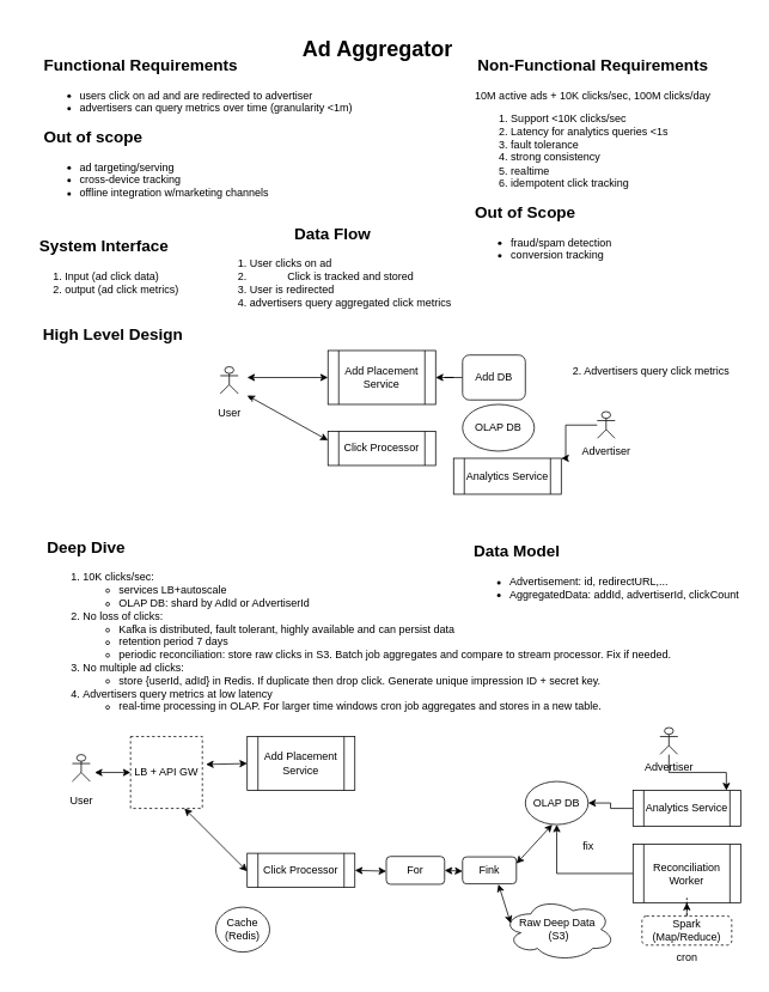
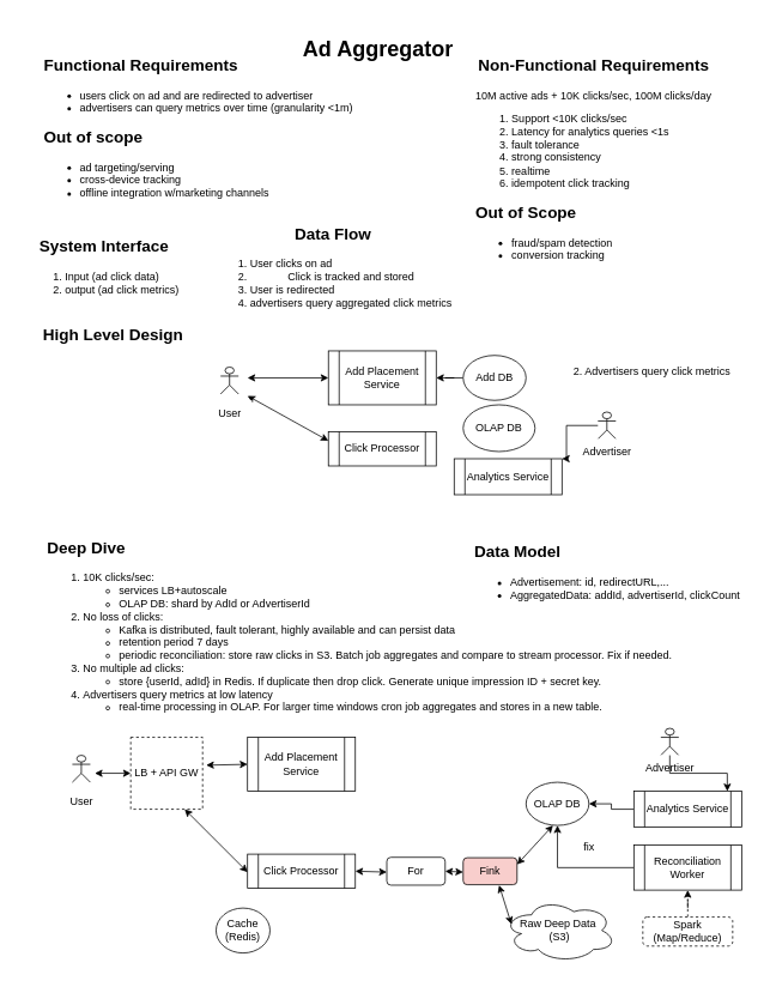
  <mxCell id="0" />
  <mxCell id="1" parent="0" />
  <mxCell id="2" value="&lt;h1&gt;Ad Aggregator&lt;/h1&gt;" style="text;html=1;align=center;verticalAlign=middle;resizable=0;points=[];autosize=1;strokeColor=none;fillColor=none;" vertex="1" parent="1"><mxGeometry x="325" y="20" width="190" height="70" as="geometry" /></mxCell>
  <mxCell id="3" value="&lt;h2 style=&quot;text-align: left;&quot;&gt;Functional Requirements&lt;/h2&gt;&lt;div&gt;&lt;ul&gt;&lt;li style=&quot;text-align: left;&quot;&gt;users click on ad and are redirected to advertiser&lt;/li&gt;&lt;li style=&quot;text-align: left;&quot;&gt;advertisers can query metrics over time (granularity &amp;lt;1m)&lt;/li&gt;&lt;/ul&gt;&lt;h2 style=&quot;text-align: left;&quot;&gt;Out of scope&lt;/h2&gt;&lt;/div&gt;&lt;div style=&quot;&quot;&gt;&lt;ul&gt;&lt;li style=&quot;text-align: left;&quot;&gt;ad targeting/serving&lt;/li&gt;&lt;li style=&quot;text-align: left;&quot;&gt;cross-device tracking&lt;/li&gt;&lt;li style=&quot;text-align: left;&quot;&gt;offline integration w/marketing channels&lt;/li&gt;&lt;/ul&gt;&lt;/div&gt;" style="text;html=1;align=center;verticalAlign=middle;resizable=0;points=[];autosize=1;strokeColor=none;fillColor=none;" vertex="1" parent="1"><mxGeometry x="35" y="40" width="370" height="200" as="geometry" /></mxCell>
  <mxCell id="4" value="&lt;h2&gt;Non-Functional Requirements&lt;/h2&gt;&lt;div&gt;10M active ads + 10K clicks/sec, 100M clicks/day&lt;/div&gt;&lt;div&gt;&lt;ol&gt;&lt;li style=&quot;text-align: left;&quot;&gt;Support &amp;lt;10K clicks/sec&lt;/li&gt;&lt;li style=&quot;text-align: left;&quot;&gt;Latency for analytics queries &amp;lt;1s&lt;/li&gt;&lt;li style=&quot;text-align: left;&quot;&gt;fault tolerance&lt;/li&gt;&lt;li style=&quot;text-align: left;&quot;&gt;strong consistency&lt;/li&gt;&lt;li style=&quot;text-align: left;&quot;&gt;realtime&lt;/li&gt;&lt;li style=&quot;text-align: left;&quot;&gt;idempotent click tracking&lt;/li&gt;&lt;/ol&gt;&lt;h2 style=&quot;text-align: left;&quot;&gt;Out of Scope&lt;/h2&gt;&lt;/div&gt;&lt;div&gt;&lt;ul&gt;&lt;li style=&quot;text-align: left;&quot;&gt;fraud/spam detection&lt;/li&gt;&lt;li style=&quot;text-align: left;&quot;&gt;conversion tracking&lt;/li&gt;&lt;/ul&gt;&lt;/div&gt;" style="text;html=1;align=center;verticalAlign=middle;resizable=0;points=[];autosize=1;strokeColor=none;fillColor=none;" vertex="1" parent="1"><mxGeometry x="515" y="40" width="290" height="270" as="geometry" /></mxCell>
  <mxCell id="5" value="&lt;h2&gt;System Interface&lt;/h2&gt;&lt;div&gt;&lt;ol&gt;&lt;li style=&quot;text-align: left;&quot;&gt;&lt;span style=&quot;background-color: transparent; color: light-dark(rgb(0, 0, 0), rgb(255, 255, 255));&quot;&gt;Input (ad click data)&lt;/span&gt;&lt;/li&gt;&lt;li style=&quot;text-align: left;&quot;&gt;&lt;span style=&quot;background-color: transparent; color: light-dark(rgb(0, 0, 0), rgb(255, 255, 255));&quot;&gt;output (ad click metrics)&lt;/span&gt;&lt;/li&gt;&lt;/ol&gt;&lt;/div&gt;" style="text;html=1;align=center;verticalAlign=middle;resizable=0;points=[];autosize=1;strokeColor=none;fillColor=none;" vertex="1" parent="1"><mxGeometry x="20" y="240" width="190" height="110" as="geometry" /></mxCell>
  <mxCell id="6" value="&lt;h2&gt;Data Flow&lt;/h2&gt;&lt;div&gt;&lt;ol&gt;&lt;li style=&quot;text-align: left;&quot;&gt;User clicks on ad&lt;/li&gt;&lt;li&gt;Click is tracked and stored&lt;/li&gt;&lt;li style=&quot;text-align: left;&quot;&gt;User is redirected&lt;/li&gt;&lt;li style=&quot;text-align: left;&quot;&gt;advertisers query aggregated click metrics&lt;/li&gt;&lt;/ol&gt;&lt;/div&gt;" style="text;html=1;align=center;verticalAlign=middle;resizable=0;points=[];autosize=1;strokeColor=none;fillColor=none;" vertex="1" parent="1"><mxGeometry x="225" y="230" width="290" height="130" as="geometry" /></mxCell>
  <mxCell id="7" value="&lt;h2&gt;High Level Design&lt;/h2&gt;" style="text;html=1;align=center;verticalAlign=middle;resizable=0;points=[];autosize=1;strokeColor=none;fillColor=none;" vertex="1" parent="1"><mxGeometry x="35" y="343" width="180" height="60" as="geometry" /></mxCell>
  <mxCell id="8" value="Actor" style="shape=umlActor;verticalLabelPosition=bottom;verticalAlign=top;html=1;outlineConnect=0;" vertex="1" parent="1"><mxGeometry x="245" y="408" width="20" height="30" as="geometry" /></mxCell>
  <mxCell id="9" value="Add Placement Service" style="shape=process;whiteSpace=wrap;html=1;backgroundOutline=1;" vertex="1" parent="1"><mxGeometry x="365" y="390" width="120" height="60" as="geometry" /></mxCell>
  <mxCell id="10" value="" style="edgeStyle=orthogonalEdgeStyle;rounded=0;orthogonalLoop=1;jettySize=auto;html=1;" edge="1" parent="1" source="11" target="9"><mxGeometry relative="1" as="geometry" /></mxCell>
- <mxCell id="11" value="Add DB" style="whiteSpace=wrap;html=1;rounded=1;" vertex="1" parent="1"><mxGeometry x="515" y="395" width="70" height="50" as="geometry" /></mxCell>
+ <mxCell id="11" value="Add DB" style="ellipse;whiteSpace=wrap;html=1;" vertex="1" parent="1"><mxGeometry x="515" y="395" width="70" height="50" as="geometry" /></mxCell>
  <mxCell id="12" value="" style="endArrow=classic;startArrow=classic;html=1;rounded=0;" edge="1" parent="1"><mxGeometry width="50" height="50" relative="1" as="geometry"><mxPoint x="275" y="420" as="sourcePoint" /><mxPoint x="365" y="420" as="targetPoint" /></mxGeometry></mxCell>
  <mxCell id="13" value="Click Processor" style="shape=process;whiteSpace=wrap;html=1;backgroundOutline=1;" vertex="1" parent="1"><mxGeometry x="365" y="480" width="120" height="38" as="geometry" /></mxCell>
  <mxCell id="14" value="" style="endArrow=classic;startArrow=classic;html=1;rounded=0;" edge="1" parent="1"><mxGeometry width="50" height="50" relative="1" as="geometry"><mxPoint x="275" y="440" as="sourcePoint" /><mxPoint x="365" y="490" as="targetPoint" /></mxGeometry></mxCell>
  <mxCell id="15" value="2. Advertisers query click metrics" style="text;html=1;align=center;verticalAlign=middle;resizable=0;points=[];autosize=1;strokeColor=none;fillColor=none;" vertex="1" parent="1"><mxGeometry x="625" y="398" width="200" height="30" as="geometry" /></mxCell>
  <mxCell id="16" value="" style="edgeStyle=orthogonalEdgeStyle;rounded=0;orthogonalLoop=1;jettySize=auto;html=1;" edge="1" parent="1" source="17" target="20"><mxGeometry relative="1" as="geometry"><Array as="points"><mxPoint x="630" y="473" /><mxPoint x="630" y="510" /></Array></mxGeometry></mxCell>
  <mxCell id="17" value="Actor" style="shape=umlActor;verticalLabelPosition=bottom;verticalAlign=top;html=1;outlineConnect=0;" vertex="1" parent="1"><mxGeometry x="665" y="458" width="20" height="30" as="geometry" /></mxCell>
  <mxCell id="18" value="Advertiser" style="text;html=1;align=center;verticalAlign=middle;resizable=0;points=[];autosize=1;strokeColor=none;fillColor=default;" vertex="1" parent="1"><mxGeometry x="635" y="488" width="80" height="30" as="geometry" /></mxCell>
  <mxCell id="19" value="User" style="text;html=1;align=center;verticalAlign=middle;resizable=0;points=[];autosize=1;strokeColor=none;fillColor=default;" vertex="1" parent="1"><mxGeometry x="230" y="445" width="50" height="30" as="geometry" /></mxCell>
  <mxCell id="20" value="Analytics Service" style="shape=process;whiteSpace=wrap;html=1;backgroundOutline=1;" vertex="1" parent="1"><mxGeometry x="505" y="510" width="120" height="40" as="geometry" /></mxCell>
  <mxCell id="21" value="OLAP DB" style="ellipse;whiteSpace=wrap;html=1;" vertex="1" parent="1"><mxGeometry x="515" y="450" width="80" height="52" as="geometry" /></mxCell>
  <mxCell id="22" value="&lt;h2 style=&quot;text-align: left;&quot;&gt;Deep Dive&lt;/h2&gt;&lt;div&gt;&lt;ol&gt;&lt;li style=&quot;text-align: left;&quot;&gt;10K clicks/sec:&lt;/li&gt;&lt;ul&gt;&lt;li style=&quot;text-align: left;&quot;&gt;services LB+autoscale&lt;/li&gt;&lt;li style=&quot;text-align: left;&quot;&gt;OLAP DB: shard by AdId or AdvertiserId&lt;/li&gt;&lt;/ul&gt;&lt;li style=&quot;text-align: left;&quot;&gt;No loss of clicks:&lt;/li&gt;&lt;ul&gt;&lt;li style=&quot;text-align: left;&quot;&gt;Kafka is distributed, fault tolerant, highly available and can persist data&lt;/li&gt;&lt;li style=&quot;text-align: left;&quot;&gt;retention period 7 days&lt;/li&gt;&lt;li style=&quot;text-align: left;&quot;&gt;periodic reconciliation: store raw clicks in S3. Batch job aggregates and compare to stream processor. Fix if needed.&lt;/li&gt;&lt;/ul&gt;&lt;li style=&quot;text-align: left;&quot;&gt;No multiple ad clicks:&lt;/li&gt;&lt;ul&gt;&lt;li style=&quot;text-align: left;&quot;&gt;store {userId, adId} in Redis. If duplicate then drop click. Generate unique impression ID + secret key.&lt;/li&gt;&lt;/ul&gt;&lt;li style=&quot;text-align: left;&quot;&gt;Advertisers query metrics at low latency&lt;/li&gt;&lt;ul&gt;&lt;li style=&quot;text-align: left;&quot;&gt;real-time processing in OLAP. For larger time windows cron job aggregates and stores in a new table.&lt;/li&gt;&lt;/ul&gt;&lt;/ol&gt;&lt;/div&gt;" style="text;html=1;align=center;verticalAlign=middle;whiteSpace=wrap;rounded=0;" vertex="1" parent="1"><mxGeometry x="35" y="640" width="730" height="110" as="geometry" /></mxCell>
  <mxCell id="23" value="&lt;h2 style=&quot;text-align: left;&quot;&gt;Data Model&lt;/h2&gt;&lt;div&gt;&lt;ul&gt;&lt;li style=&quot;text-align: left;&quot;&gt;Advertisement: id, redirectURL,...&lt;/li&gt;&lt;li style=&quot;text-align: left;&quot;&gt;AggregatedData: addId, advertiserId, clickCount&lt;/li&gt;&lt;/ul&gt;&lt;/div&gt;" style="text;html=1;align=center;verticalAlign=middle;resizable=0;points=[];autosize=1;strokeColor=none;fillColor=none;" vertex="1" parent="1"><mxGeometry x="515" y="580" width="320" height="110" as="geometry" /></mxCell>
  <mxCell id="24" value="Actor" style="shape=umlActor;verticalLabelPosition=bottom;verticalAlign=top;html=1;outlineConnect=0;" vertex="1" parent="1"><mxGeometry x="80" y="840" width="20" height="30" as="geometry" /></mxCell>
  <mxCell id="25" value="User" style="text;html=1;align=center;verticalAlign=middle;resizable=0;points=[];autosize=1;strokeColor=none;fillColor=default;" vertex="1" parent="1"><mxGeometry x="65" y="877" width="50" height="30" as="geometry" /></mxCell>
  <mxCell id="26" value="" style="endArrow=classic;startArrow=classic;html=1;rounded=0;" edge="1" parent="1" target="27"><mxGeometry width="50" height="50" relative="1" as="geometry"><mxPoint x="105" y="860" as="sourcePoint" /><mxPoint x="185" y="860" as="targetPoint" /></mxGeometry></mxCell>
  <mxCell id="27" value="LB + API GW" style="whiteSpace=wrap;html=1;aspect=fixed;dashed=1;" vertex="1" parent="1"><mxGeometry x="145" y="820" width="80" height="80" as="geometry" /></mxCell>
  <mxCell id="28" value="Add Placement Service" style="shape=process;whiteSpace=wrap;html=1;backgroundOutline=1;" vertex="1" parent="1"><mxGeometry x="275" y="820" width="120" height="60" as="geometry" /></mxCell>
  <mxCell id="29" value="Click Processor" style="shape=process;whiteSpace=wrap;html=1;backgroundOutline=1;" vertex="1" parent="1"><mxGeometry x="275" y="950" width="120" height="38" as="geometry" /></mxCell>
  <mxCell id="30" value="Cache (Redis)" style="ellipse;whiteSpace=wrap;html=1;" vertex="1" parent="1"><mxGeometry x="240" y="1010" width="60" height="50" as="geometry" /></mxCell>
  <mxCell id="31" value="" style="endArrow=classic;startArrow=classic;html=1;rounded=0;exitX=0.75;exitY=1;exitDx=0;exitDy=0;" edge="1" parent="1" source="27"><mxGeometry width="50" height="50" relative="1" as="geometry"><mxPoint x="225" y="1020" as="sourcePoint" /><mxPoint x="275" y="970" as="targetPoint" /></mxGeometry></mxCell>
  <mxCell id="32" value="" style="endArrow=classic;startArrow=classic;html=1;rounded=0;exitX=1.05;exitY=0.388;exitDx=0;exitDy=0;exitPerimeter=0;" edge="1" parent="1" source="27"><mxGeometry width="50" height="50" relative="1" as="geometry"><mxPoint x="225" y="900" as="sourcePoint" /><mxPoint x="275" y="850" as="targetPoint" /></mxGeometry></mxCell>
  <mxCell id="33" value="For" style="rounded=1;whiteSpace=wrap;html=1;" vertex="1" parent="1"><mxGeometry x="430" y="953.5" width="65" height="31" as="geometry" /></mxCell>
- <mxCell id="34" value="Fink" style="rounded=1;whiteSpace=wrap;html=1;" vertex="1" parent="1"><mxGeometry x="515" y="954" width="60" height="30" as="geometry" /></mxCell>
+ <mxCell id="34" value="Fink" style="rounded=1;whiteSpace=wrap;html=1;fillColor=#f8cecc;" vertex="1" parent="1"><mxGeometry x="515" y="954" width="60" height="30" as="geometry" /></mxCell>
  <mxCell id="35" value="OLAP DB" style="ellipse;whiteSpace=wrap;html=1;" vertex="1" parent="1"><mxGeometry x="585" y="870" width="70" height="48" as="geometry" /></mxCell>
  <mxCell id="36" value="Actor" style="shape=umlActor;verticalLabelPosition=bottom;verticalAlign=top;html=1;outlineConnect=0;" vertex="1" parent="1"><mxGeometry x="735" y="810" width="20" height="30" as="geometry" /></mxCell>
  <mxCell id="37" value="Advertiser" style="text;html=1;align=center;verticalAlign=middle;resizable=0;points=[];autosize=1;strokeColor=none;fillColor=default;" vertex="1" parent="1"><mxGeometry x="705" y="840" width="80" height="30" as="geometry" /></mxCell>
  <mxCell id="38" value="" style="edgeStyle=orthogonalEdgeStyle;rounded=0;orthogonalLoop=1;jettySize=auto;html=1;" edge="1" parent="1" source="39" target="35"><mxGeometry relative="1" as="geometry" /></mxCell>
  <mxCell id="39" value="Analytics Service" style="shape=process;whiteSpace=wrap;html=1;backgroundOutline=1;" vertex="1" parent="1"><mxGeometry x="705" y="880" width="120" height="40" as="geometry" /></mxCell>
  <mxCell id="40" value="" style="endArrow=classic;startArrow=classic;html=1;rounded=0;exitX=1;exitY=0.5;exitDx=0;exitDy=0;" edge="1" parent="1" source="29"><mxGeometry width="50" height="50" relative="1" as="geometry"><mxPoint x="380" y="1020" as="sourcePoint" /><mxPoint x="430" y="970" as="targetPoint" /></mxGeometry></mxCell>
  <mxCell id="41" value="" style="endArrow=classic;startArrow=classic;html=1;rounded=0;exitX=1;exitY=0.5;exitDx=0;exitDy=0;" edge="1" parent="1" source="33"><mxGeometry width="50" height="50" relative="1" as="geometry"><mxPoint x="465" y="1020" as="sourcePoint" /><mxPoint x="515" y="970" as="targetPoint" /></mxGeometry></mxCell>
  <mxCell id="42" value="" style="endArrow=classic;startArrow=classic;html=1;rounded=0;exitX=1;exitY=0.25;exitDx=0;exitDy=0;" edge="1" parent="1" source="34"><mxGeometry width="50" height="50" relative="1" as="geometry"><mxPoint x="565" y="968" as="sourcePoint" /><mxPoint x="615" y="918" as="targetPoint" /></mxGeometry></mxCell>
  <mxCell id="43" value="Raw Deep Data&amp;nbsp;&lt;div&gt;(S3)&lt;/div&gt;" style="ellipse;shape=cloud;whiteSpace=wrap;html=1;" vertex="1" parent="1"><mxGeometry x="560" y="1000" width="125" height="70" as="geometry" /></mxCell>
  <mxCell id="44" value="" style="endArrow=classic;startArrow=classic;html=1;rounded=0;exitX=0.07;exitY=0.4;exitDx=0;exitDy=0;exitPerimeter=0;" edge="1" parent="1" source="43"><mxGeometry width="50" height="50" relative="1" as="geometry"><mxPoint x="505" y="1034.5" as="sourcePoint" /><mxPoint x="555" y="984.5" as="targetPoint" /></mxGeometry></mxCell>
  <mxCell id="45" style="edgeStyle=orthogonalEdgeStyle;rounded=0;orthogonalLoop=1;jettySize=auto;html=1;" edge="1" parent="1" source="46" target="35"><mxGeometry relative="1" as="geometry" /></mxCell>
- <mxCell id="46" value="Reconciliation Worker" style="shape=process;whiteSpace=wrap;html=1;backgroundOutline=1;" vertex="1" parent="1"><mxGeometry x="705" y="940" width="120" height="65" as="geometry" /></mxCell>
+ <mxCell id="46" value="Reconciliation Worker" style="shape=process;whiteSpace=wrap;html=1;backgroundOutline=1;" vertex="1" parent="1"><mxGeometry x="705" y="940" width="120" height="50" as="geometry" /></mxCell>
  <mxCell id="47" value="" style="edgeStyle=orthogonalEdgeStyle;rounded=0;orthogonalLoop=1;jettySize=auto;html=1;dashed=1;" edge="1" parent="1" source="48" target="46"><mxGeometry relative="1" as="geometry" /></mxCell>
  <mxCell id="48" value="Spark (Map/Reduce)" style="rounded=1;whiteSpace=wrap;html=1;dashed=1;" vertex="1" parent="1"><mxGeometry x="715" y="1020" width="100" height="32.25" as="geometry" /></mxCell>
- <mxCell id="49" value="cron" style="text;html=1;align=center;verticalAlign=middle;resizable=0;points=[];autosize=1;strokeColor=none;fillColor=none;" vertex="1" parent="1"><mxGeometry x="740" y="1052.25" width="50" height="30" as="geometry" /></mxCell>
  <mxCell id="50" value="fix" style="text;html=1;align=center;verticalAlign=middle;resizable=0;points=[];autosize=1;strokeColor=none;fillColor=none;" vertex="1" parent="1"><mxGeometry x="635" y="928" width="40" height="30" as="geometry" /></mxCell>
  <mxCell id="51" style="edgeStyle=orthogonalEdgeStyle;rounded=0;orthogonalLoop=1;jettySize=auto;html=1;entryX=0.867;entryY=0;entryDx=0;entryDy=0;entryPerimeter=0;" edge="1" parent="1" source="36" target="39"><mxGeometry relative="1" as="geometry" /></mxCell>
